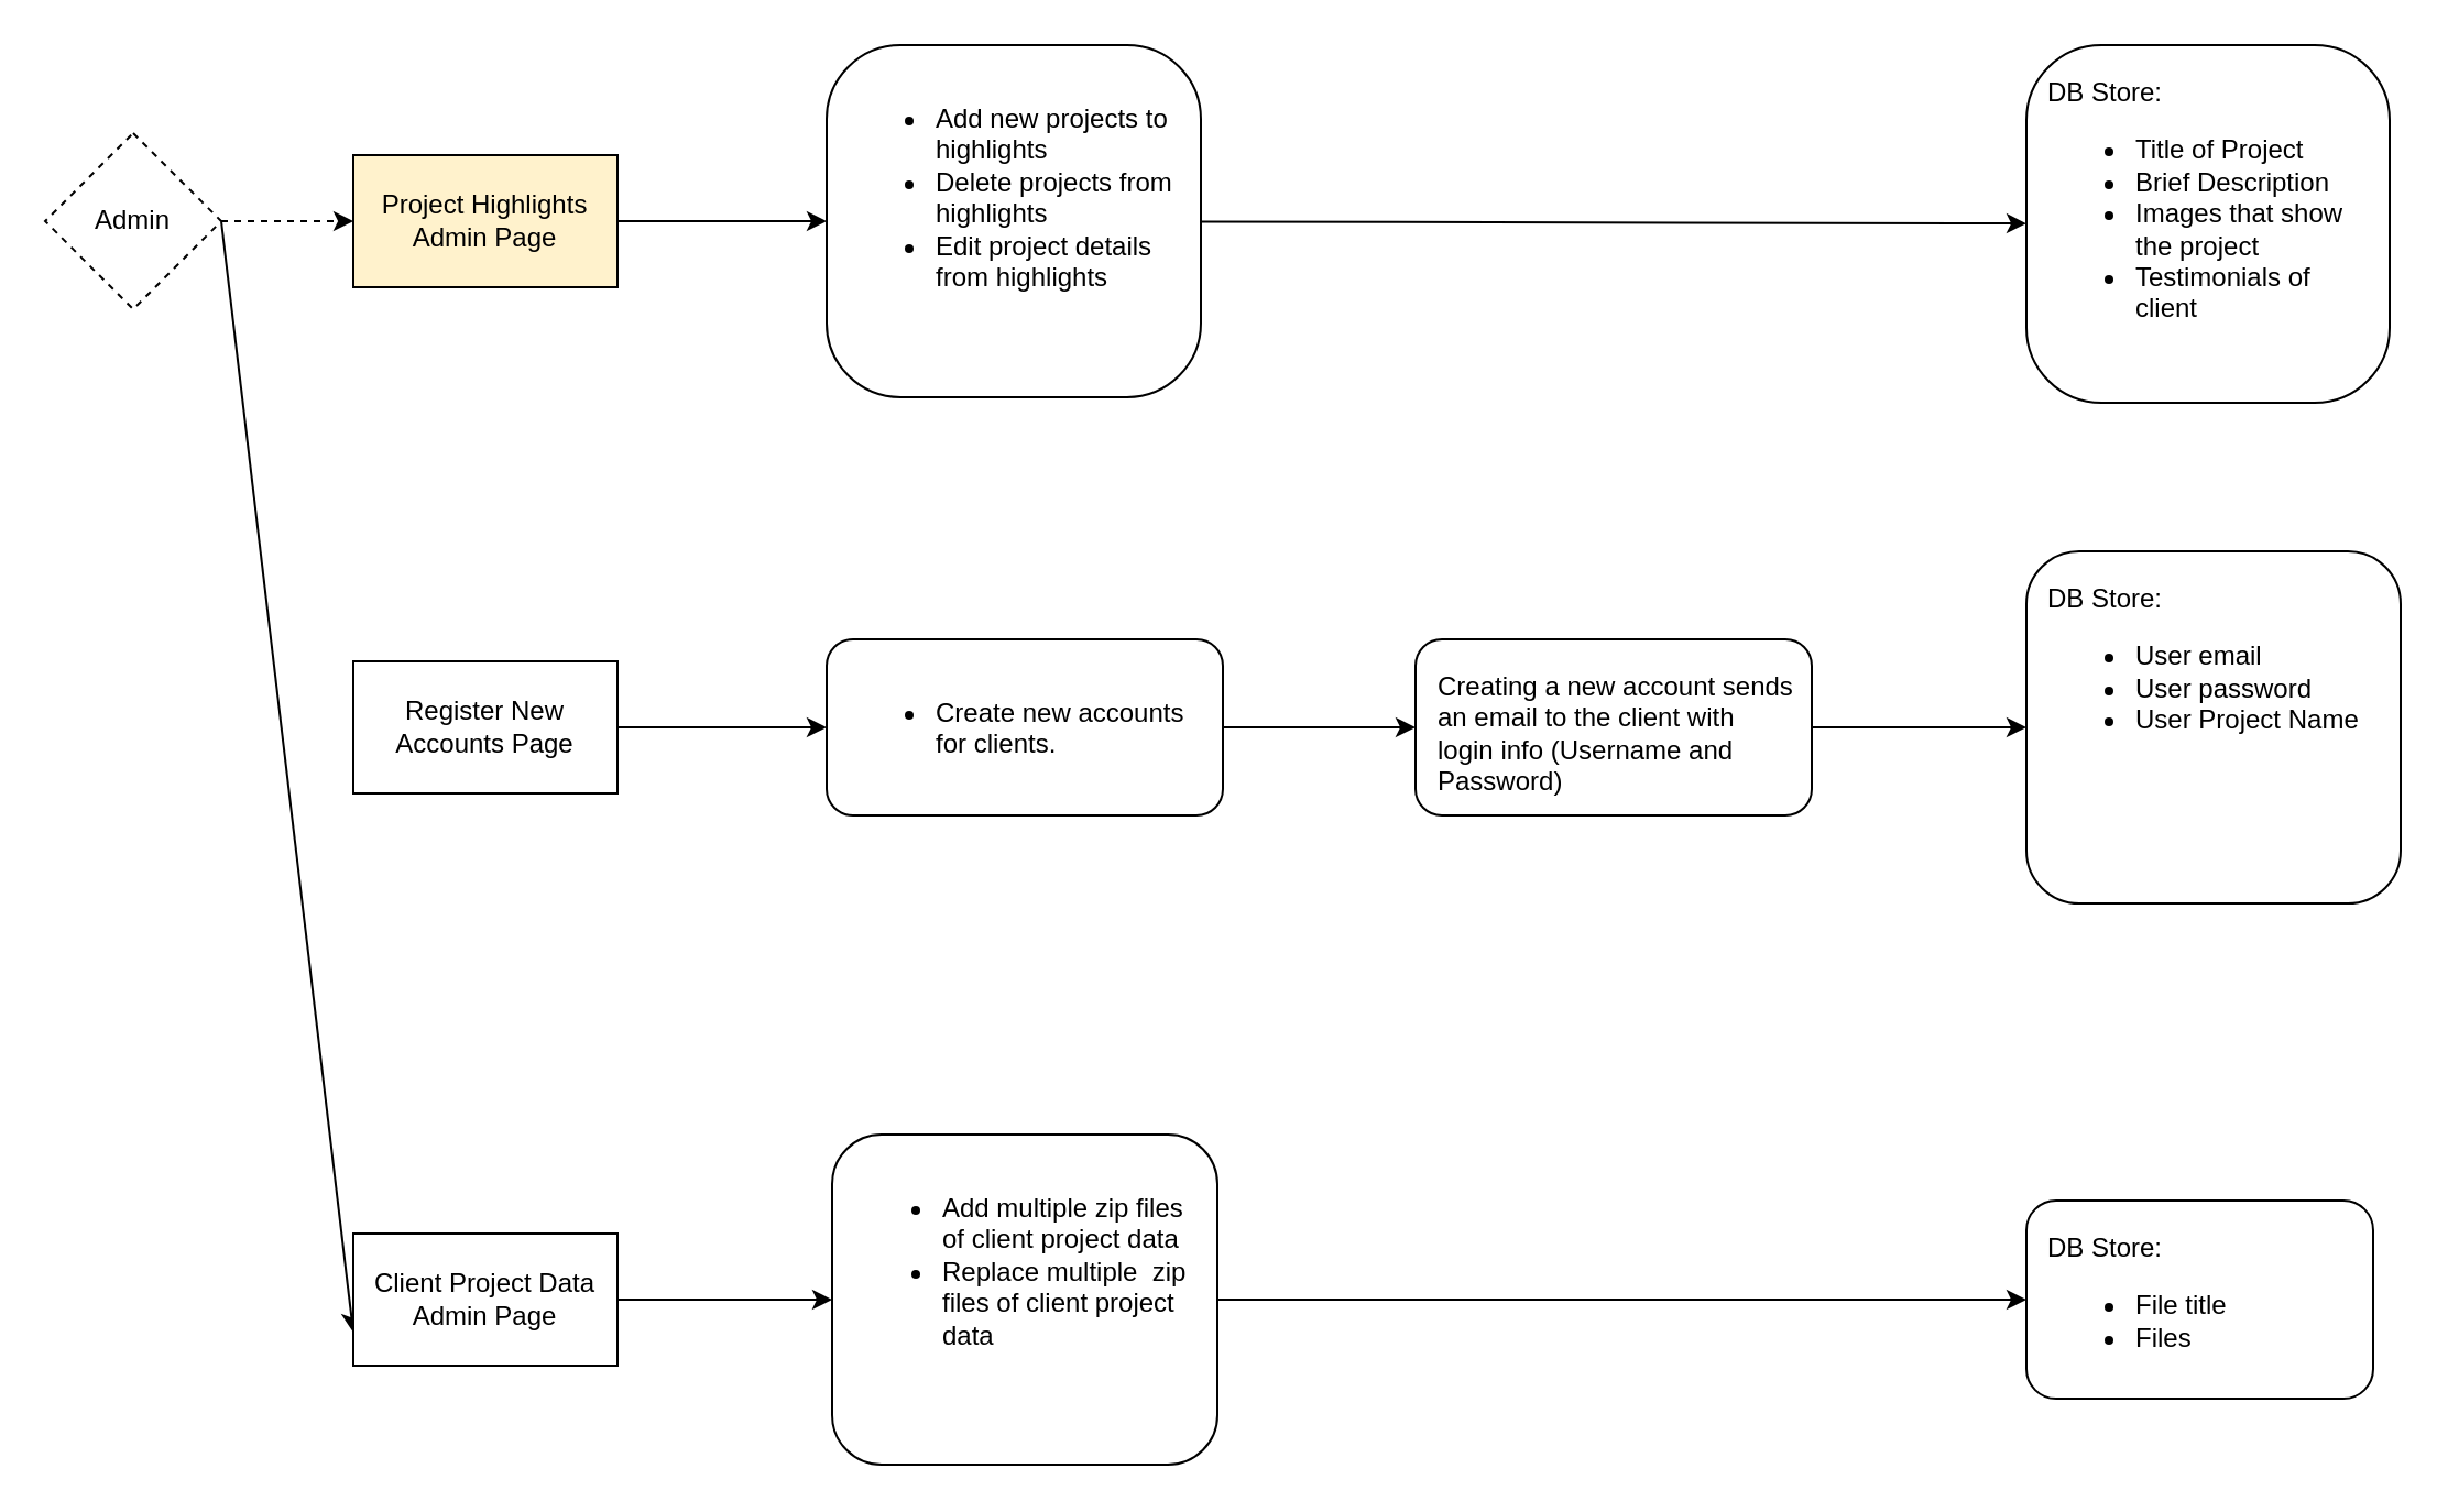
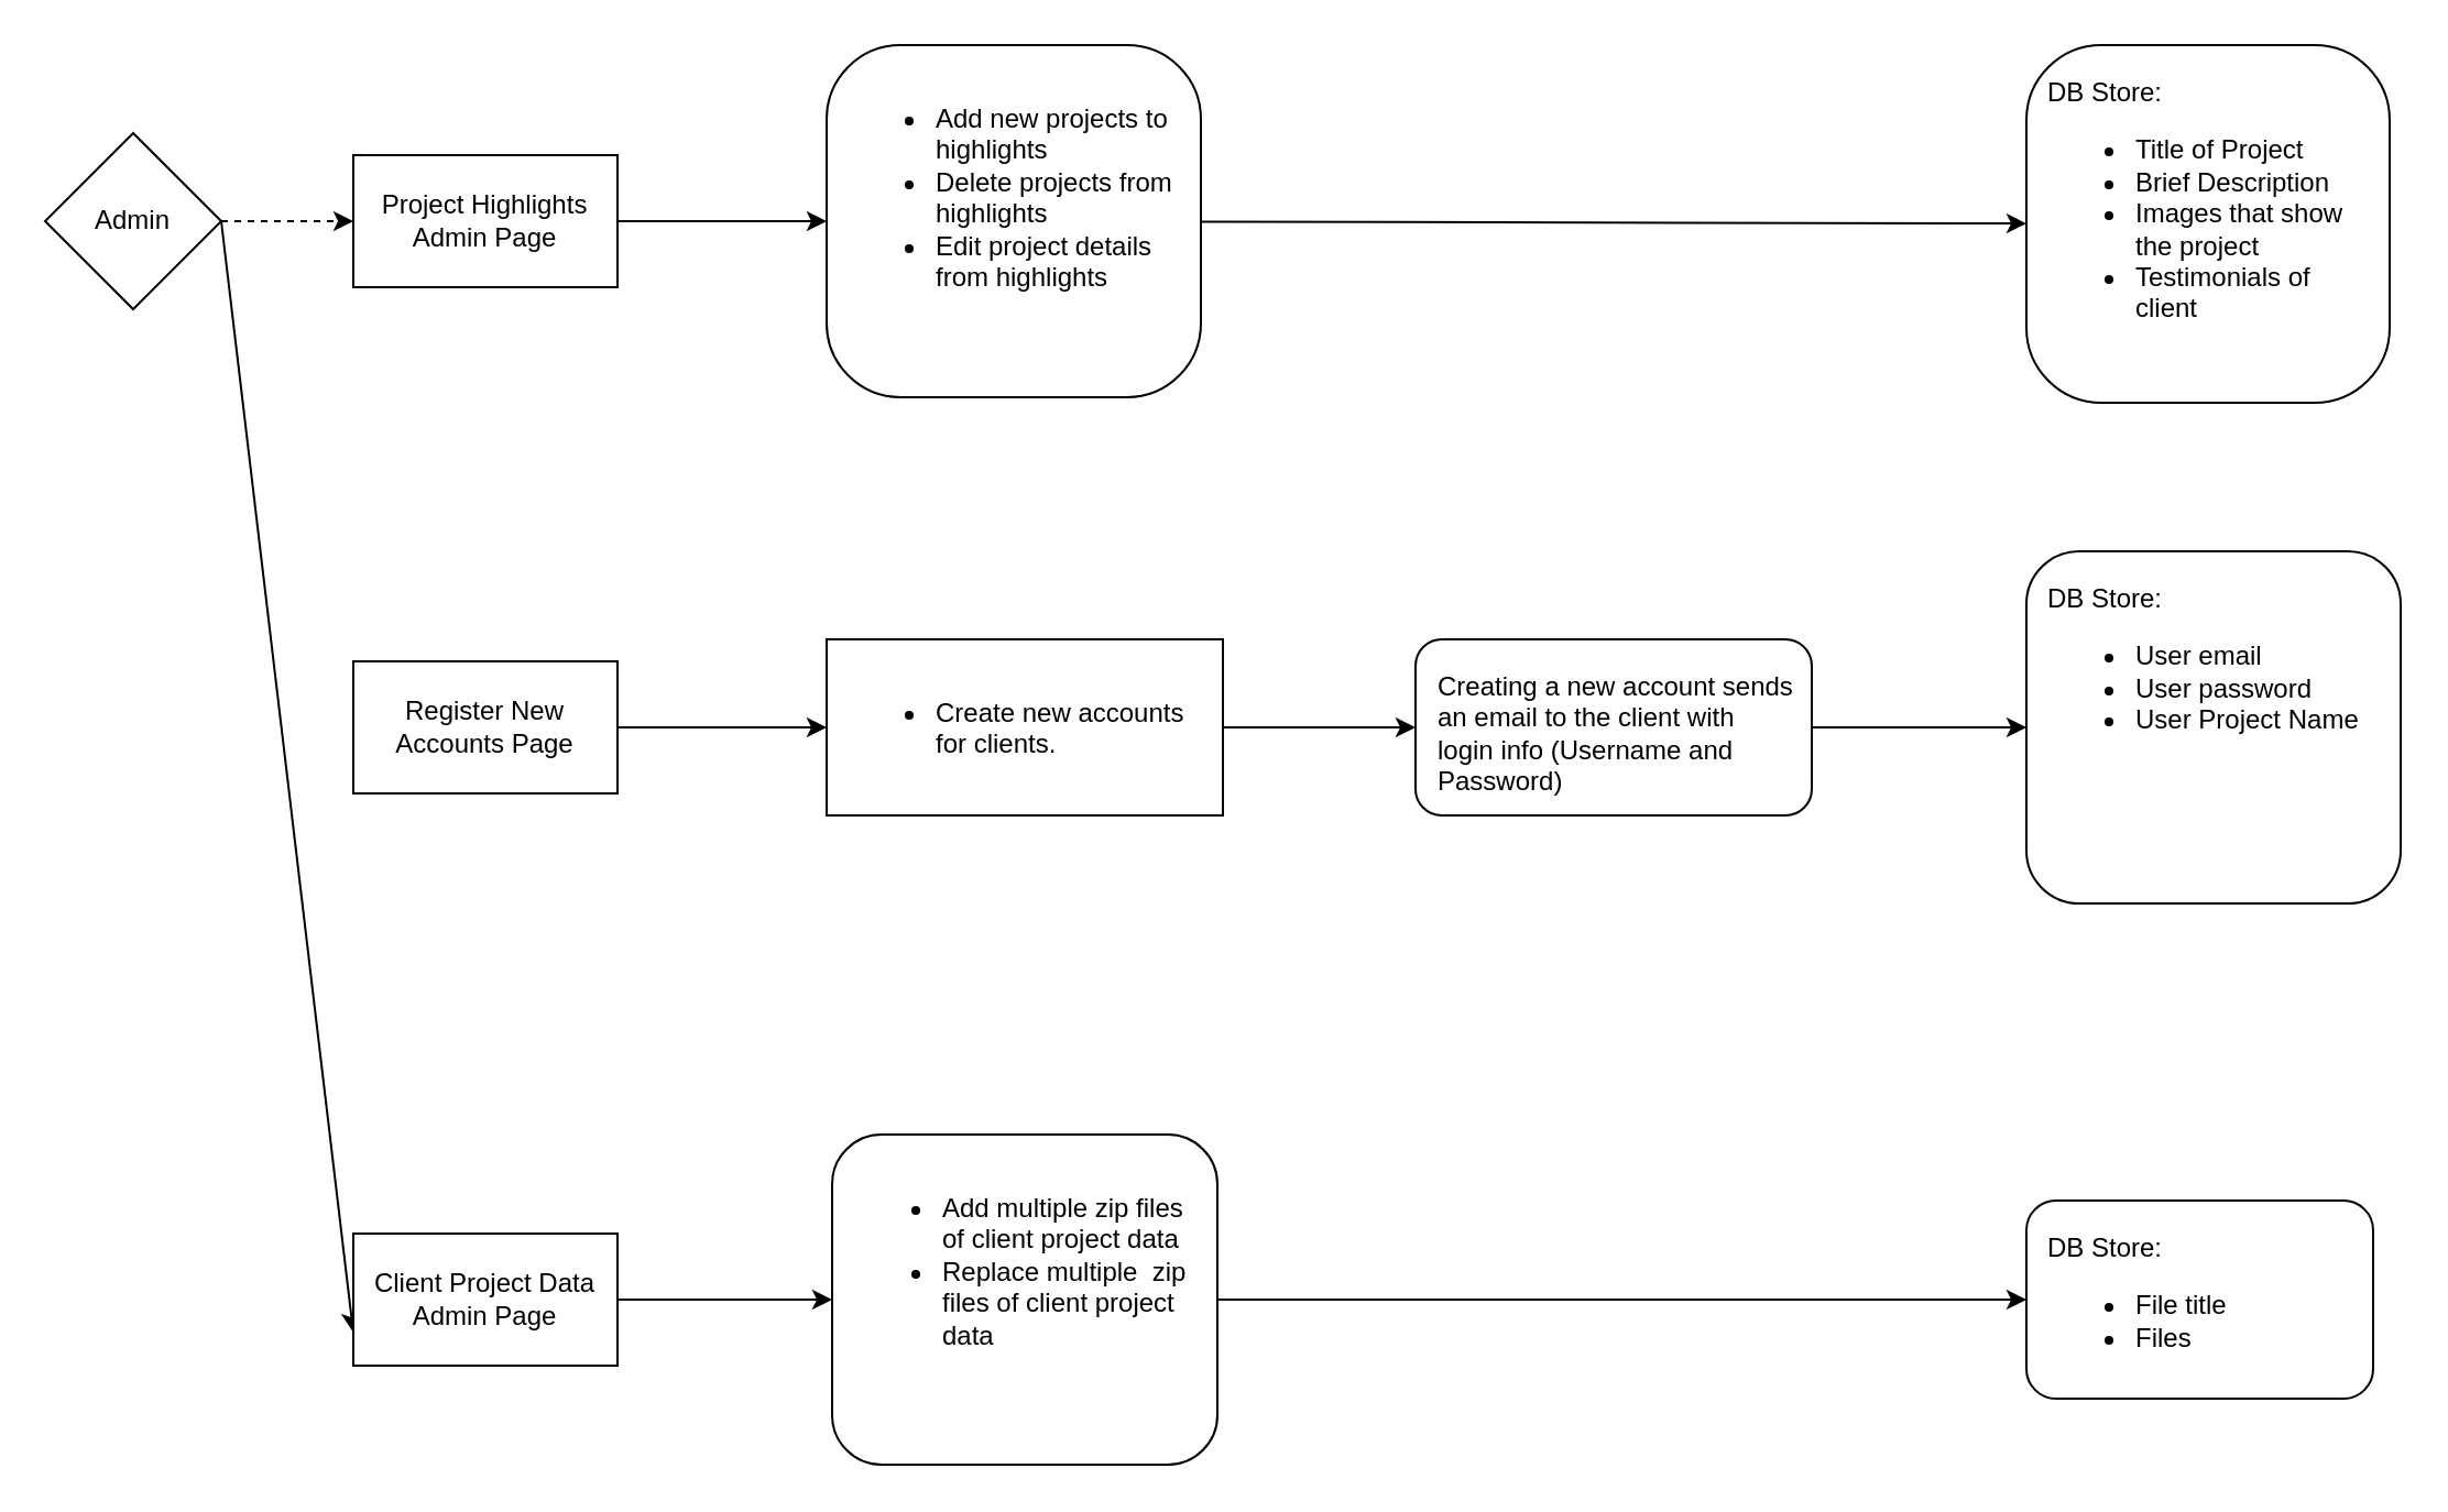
  <mxCell id="0" />
  <mxCell id="1" parent="0" />
  <mxCell id="2" value="" style="edgeStyle=none;html=1;dashed=1;" edge="1" parent="1" source="4" target="6"><mxGeometry relative="1" as="geometry" /></mxCell>
  <mxCell id="3" style="edgeStyle=none;html=1;exitX=1;exitY=0.5;exitDx=0;exitDy=0;entryX=0;entryY=0.75;entryDx=0;entryDy=0;" edge="1" parent="1" source="4" target="10"><mxGeometry relative="1" as="geometry" /></mxCell>
- <mxCell id="4" value="Admin" style="rhombus;whiteSpace=wrap;html=1;dashed=1;" vertex="1" parent="1"><mxGeometry x="20" y="60" width="80" height="80" as="geometry" /></mxCell>
+ <mxCell id="4" value="Admin" style="rhombus;whiteSpace=wrap;html=1;" vertex="1" parent="1"><mxGeometry x="20" y="60" width="80" height="80" as="geometry" /></mxCell>
  <mxCell id="5" value="" style="edgeStyle=none;html=1;" edge="1" parent="1" source="6" target="12"><mxGeometry relative="1" as="geometry" /></mxCell>
- <mxCell id="6" value="Project Highlights&lt;br&gt;Admin Page" style="whiteSpace=wrap;html=1;fillColor=#fff2cc;" vertex="1" parent="1"><mxGeometry x="160" y="70" width="120" height="60" as="geometry" /></mxCell>
+ <mxCell id="6" value="Project Highlights&lt;br&gt;Admin Page" style="whiteSpace=wrap;html=1;" vertex="1" parent="1"><mxGeometry x="160" y="70" width="120" height="60" as="geometry" /></mxCell>
  <mxCell id="7" value="" style="edgeStyle=none;html=1;fontColor=#000000;" edge="1" parent="1" source="8" target="15"><mxGeometry relative="1" as="geometry" /></mxCell>
  <mxCell id="8" value="Register New Accounts Page" style="whiteSpace=wrap;html=1;" vertex="1" parent="1"><mxGeometry x="160" y="300" width="120" height="60" as="geometry" /></mxCell>
  <mxCell id="9" value="" style="edgeStyle=none;html=1;fontColor=#000000;" edge="1" parent="1" source="10" target="20"><mxGeometry relative="1" as="geometry" /></mxCell>
  <mxCell id="10" value="Client Project Data Admin Page" style="whiteSpace=wrap;html=1;" vertex="1" parent="1"><mxGeometry x="160" y="560" width="120" height="60" as="geometry" /></mxCell>
  <mxCell id="11" value="" style="edgeStyle=none;html=1;fontColor=#000000;" edge="1" parent="1" source="12" target="13"><mxGeometry relative="1" as="geometry" /></mxCell>
  <mxCell id="12" value="&lt;ul&gt;&lt;li&gt;Add new projects to highlights&lt;br&gt;&lt;/li&gt;&lt;li&gt;Delete projects from highlights&lt;/li&gt;&lt;li&gt;Edit project details from highlights&lt;/li&gt;&lt;/ul&gt;" style="rounded=1;whiteSpace=wrap;html=1;verticalAlign=top;align=left;spacingLeft=0;spacingTop=0;spacingRight=0;spacing=10;arcSize=21;" vertex="1" parent="1"><mxGeometry x="375" width="170" height="160" as="geometry" y="20" /></mxCell>
  <mxCell id="13" value="DB Store:&lt;br&gt;&lt;ul&gt;&lt;li&gt;Title of Project&lt;/li&gt;&lt;li&gt;Brief Description&lt;/li&gt;&lt;li&gt;Images that show the project&amp;nbsp;&lt;/li&gt;&lt;li&gt;Testimonials of client&lt;/li&gt;&lt;/ul&gt;" style="whiteSpace=wrap;html=1;align=left;verticalAlign=top;rounded=1;spacingLeft=0;spacingTop=0;spacingRight=0;spacing=10;arcSize=21;" vertex="1" parent="1"><mxGeometry x="920" width="165" height="162.5" as="geometry" y="20" /></mxCell>
  <mxCell id="14" value="" style="edgeStyle=none;html=1;fontColor=#000000;" edge="1" parent="1" source="15" target="17"><mxGeometry relative="1" as="geometry" /></mxCell>
- <mxCell id="15" value="&lt;ul&gt;&lt;li&gt;Create new accounts for clients.&amp;nbsp;&lt;/li&gt;&lt;/ul&gt;" style="rounded=1;whiteSpace=wrap;html=1;verticalAlign=top;align=left;spacing=10;" vertex="1" parent="1"><mxGeometry x="375" y="290" width="180" height="80" as="geometry" /></mxCell>
+ <mxCell id="15" value="&lt;ul&gt;&lt;li&gt;Create new accounts for clients.&amp;nbsp;&lt;/li&gt;&lt;/ul&gt;" style="whiteSpace=wrap;html=1;verticalAlign=top;align=left;spacing=10;rounded=0;" vertex="1" parent="1"><mxGeometry x="375" y="290" width="180" height="80" as="geometry" /></mxCell>
  <mxCell id="16" value="" style="edgeStyle=none;html=1;fontColor=#000000;" edge="1" parent="1" source="17" target="18"><mxGeometry relative="1" as="geometry" /></mxCell>
  <mxCell id="17" value="Creating a new account sends an email to the client with login info (Username and Password)" style="rounded=1;whiteSpace=wrap;html=1;verticalAlign=top;align=left;spacing=10;" vertex="1" parent="1"><mxGeometry x="642.5" y="290" width="180" height="80" as="geometry" /></mxCell>
  <mxCell id="18" value="DB Store:&lt;br&gt;&lt;ul&gt;&lt;li&gt;User email&lt;/li&gt;&lt;li&gt;User password&lt;/li&gt;&lt;li&gt;User Project Name&lt;/li&gt;&lt;/ul&gt;" style="whiteSpace=wrap;html=1;align=left;verticalAlign=top;rounded=1;spacing=10;" vertex="1" parent="1"><mxGeometry x="920" y="250" width="170" height="160" as="geometry" /></mxCell>
  <mxCell id="19" value="" style="edgeStyle=none;html=1;fontColor=#000000;" edge="1" parent="1" source="20" target="21"><mxGeometry relative="1" as="geometry" /></mxCell>
  <mxCell id="20" value="&lt;ul&gt;&lt;li&gt;Add multiple zip files of client project data&lt;/li&gt;&lt;li&gt;Replace multiple&amp;nbsp;&amp;nbsp;zip files of client project data&lt;/li&gt;&lt;/ul&gt;" style="rounded=1;whiteSpace=wrap;html=1;spacing=10;align=left;verticalAlign=top;" vertex="1" parent="1"><mxGeometry x="377.5" y="515" width="175" height="150" as="geometry" /></mxCell>
  <mxCell id="21" value="DB Store:&amp;nbsp;&lt;br&gt;&lt;ul&gt;&lt;li&gt;File title&lt;/li&gt;&lt;li&gt;Files&lt;/li&gt;&lt;/ul&gt;" style="whiteSpace=wrap;html=1;align=left;verticalAlign=top;rounded=1;spacing=10;" vertex="1" parent="1"><mxGeometry x="920" y="545" width="157.5" height="90" as="geometry" /></mxCell>
